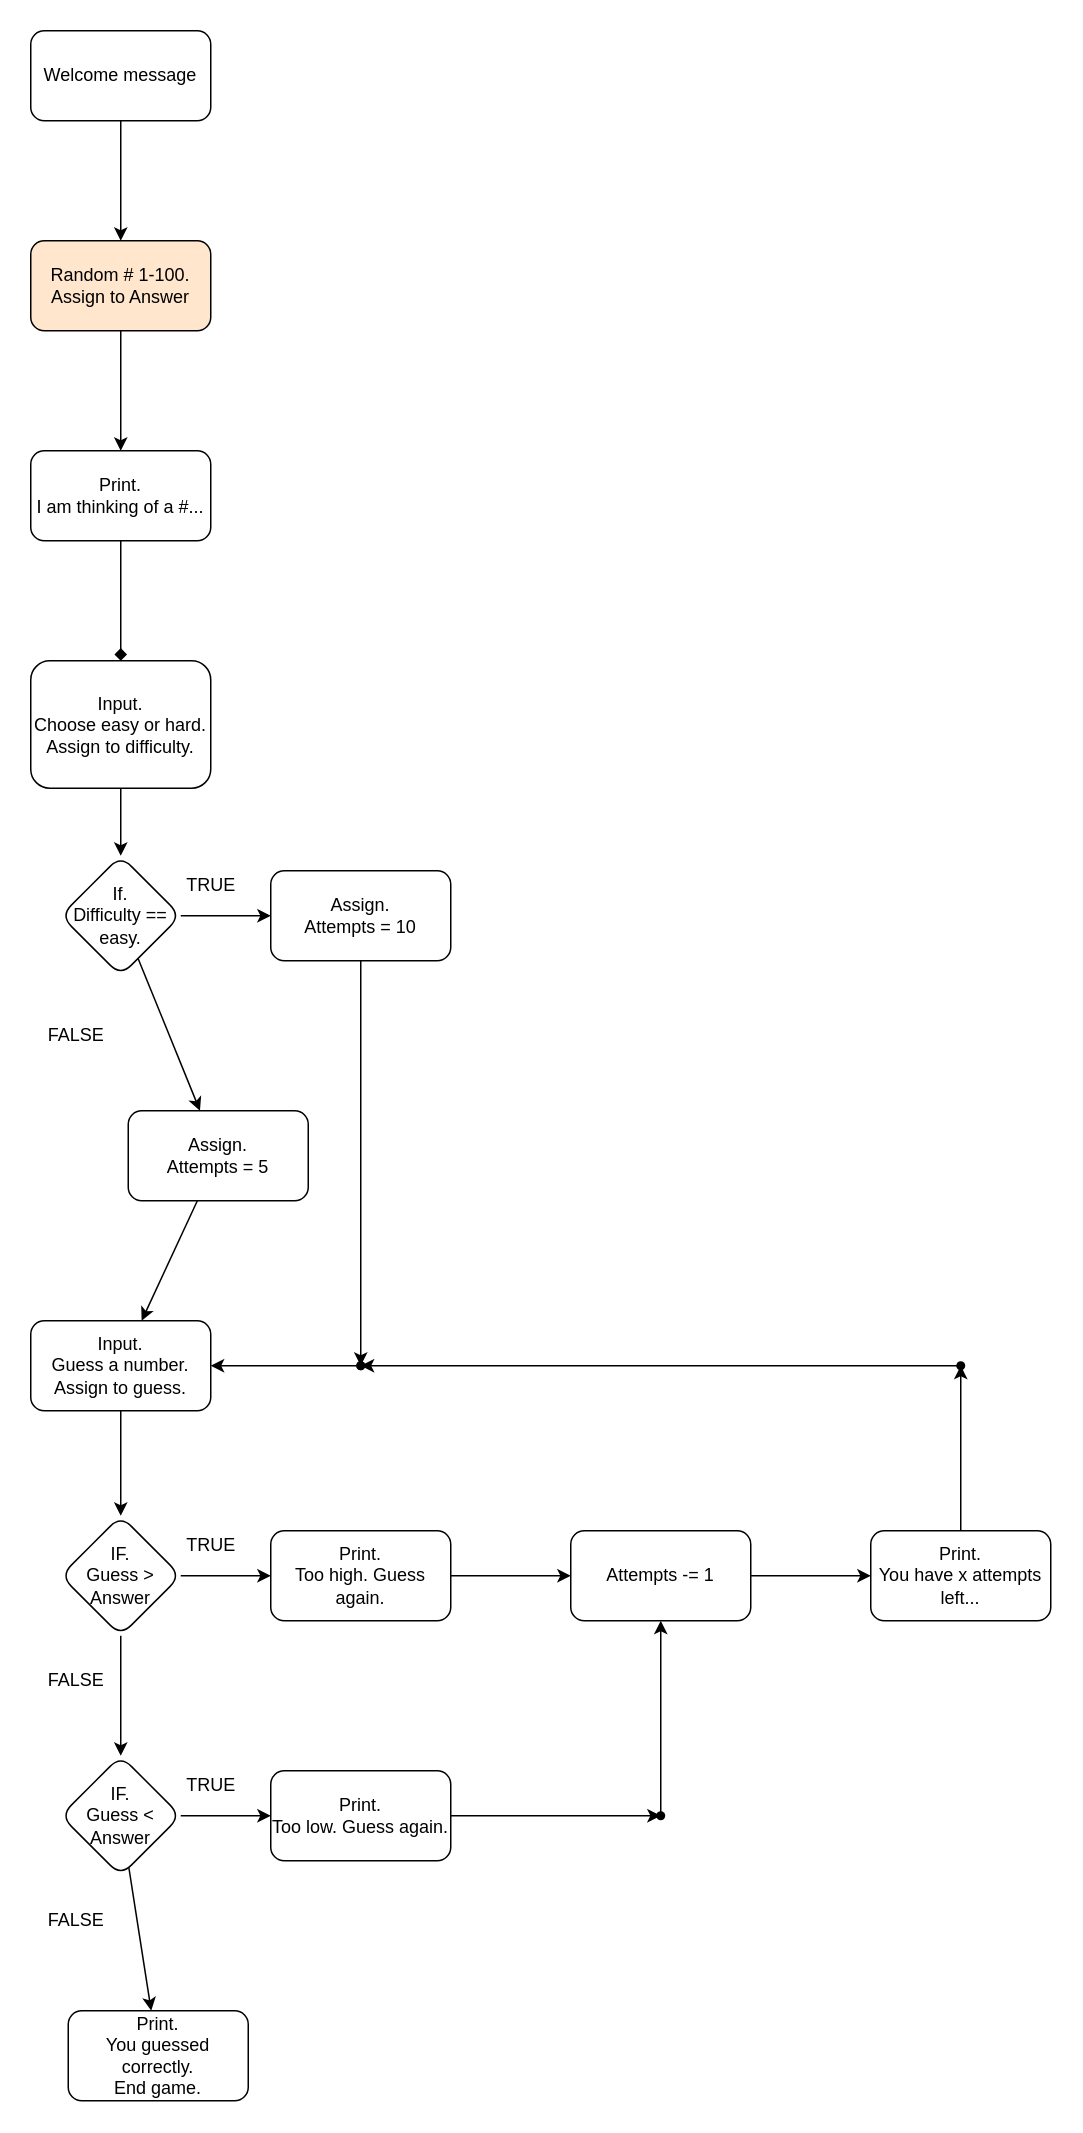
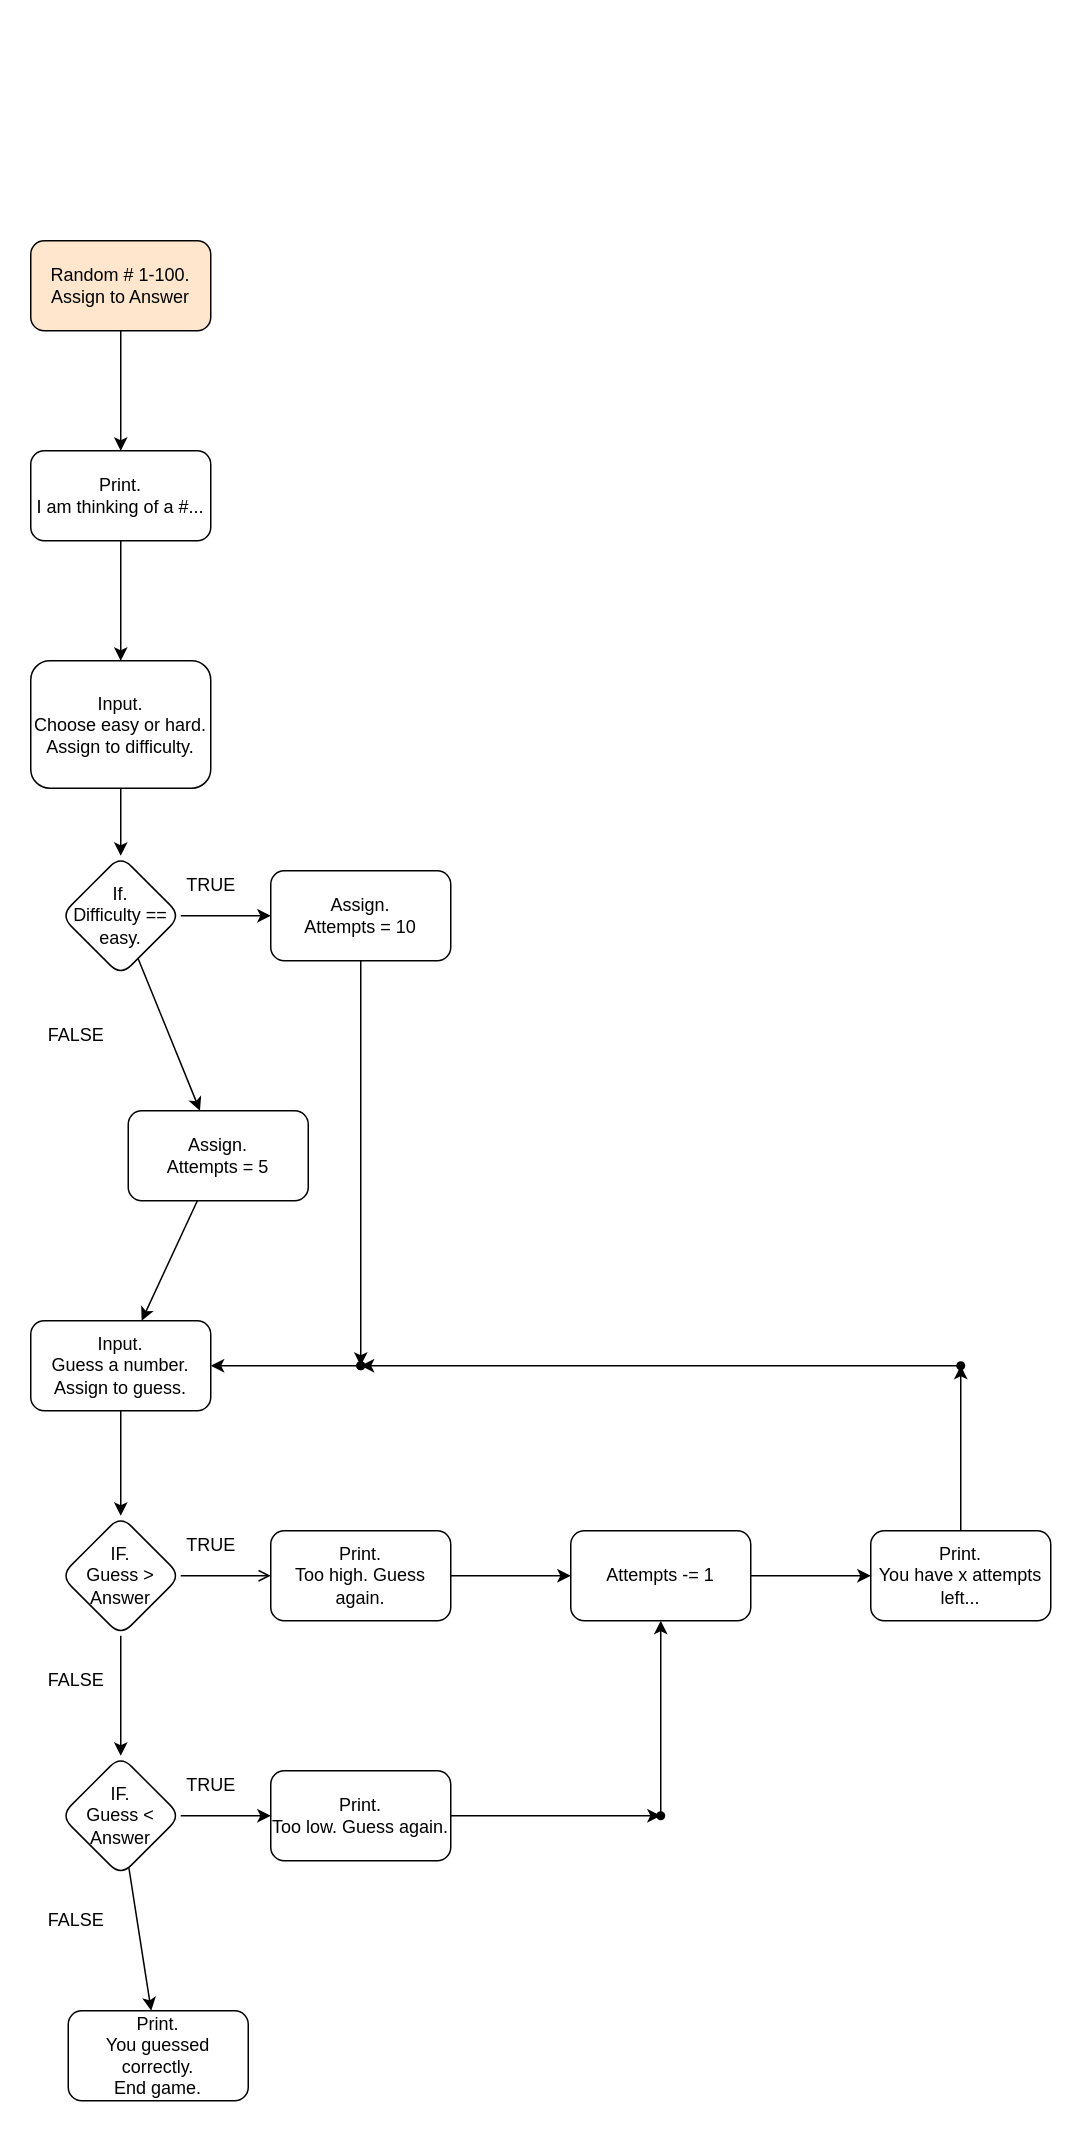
  <mxCell id="0" />
  <mxCell id="1" parent="0" />
- <mxCell id="2" value="" style="edgeStyle=none;html=1;" edge="1" parent="1" source="3" target="5"><mxGeometry relative="1" as="geometry" /></mxCell>
- <mxCell id="3" value="Welcome message" style="rounded=1;whiteSpace=wrap;html=1;" vertex="1" parent="1"><mxGeometry x="20" y="20" width="120" height="60" as="geometry" /></mxCell>
  <mxCell id="4" value="" style="edgeStyle=none;html=1;" edge="1" parent="1" source="5" target="7"><mxGeometry relative="1" as="geometry" /></mxCell>
  <mxCell id="5" value="Random # 1-100.&lt;br&gt;Assign to Answer" style="whiteSpace=wrap;html=1;rounded=1;fillColor=#ffe6cc;" vertex="1" parent="1"><mxGeometry x="20" y="160" width="120" height="60" as="geometry" /></mxCell>
- <mxCell id="6" value="" style="edgeStyle=none;html=1;endArrow=diamond;" edge="1" parent="1" source="7" target="9"><mxGeometry relative="1" as="geometry" /></mxCell>
+ <mxCell id="6" value="" style="edgeStyle=none;html=1;" edge="1" parent="1" source="7" target="9"><mxGeometry relative="1" as="geometry" /></mxCell>
  <mxCell id="7" value="Print.&lt;br&gt;I am thinking of a #..." style="whiteSpace=wrap;html=1;rounded=1;" vertex="1" parent="1"><mxGeometry x="20" y="300" width="120" height="60" as="geometry" /></mxCell>
  <mxCell id="8" value="" style="edgeStyle=none;html=1;" edge="1" parent="1" source="9" target="12"><mxGeometry relative="1" as="geometry" /></mxCell>
  <mxCell id="9" value="Input.&lt;br&gt;Choose easy or hard.&lt;br&gt;Assign to difficulty." style="whiteSpace=wrap;html=1;rounded=1;" vertex="1" parent="1"><mxGeometry x="20" y="440" width="120" height="85" as="geometry" /></mxCell>
  <mxCell id="10" value="" style="edgeStyle=none;html=1;" edge="1" parent="1" source="12" target="14"><mxGeometry relative="1" as="geometry" /></mxCell>
  <mxCell id="11" value="" style="edgeStyle=none;html=1;" edge="1" parent="1" source="12" target="17"><mxGeometry relative="1" as="geometry" /></mxCell>
  <mxCell id="12" value="If.&lt;br&gt;Difficulty == easy." style="rhombus;whiteSpace=wrap;html=1;rounded=1;" vertex="1" parent="1"><mxGeometry x="40" y="570" width="80" height="80" as="geometry" /></mxCell>
  <mxCell id="13" value="" style="edgeStyle=none;html=1;" edge="1" parent="1" source="14" target="22"><mxGeometry relative="1" as="geometry" /></mxCell>
  <mxCell id="14" value="Assign.&lt;br&gt;Attempts = 10" style="whiteSpace=wrap;html=1;rounded=1;" vertex="1" parent="1"><mxGeometry x="180" y="580" width="120" height="60" as="geometry" /></mxCell>
  <mxCell id="15" value="TRUE" style="text;html=1;align=center;verticalAlign=middle;resizable=0;points=[];autosize=1;strokeColor=none;" vertex="1" parent="1"><mxGeometry x="115" y="580" width="50" height="20" as="geometry" /></mxCell>
  <mxCell id="16" value="" style="edgeStyle=none;html=1;" edge="1" parent="1" source="17" target="20"><mxGeometry relative="1" as="geometry" /></mxCell>
  <mxCell id="17" value="Assign.&lt;br&gt;Attempts = 5" style="whiteSpace=wrap;html=1;rounded=1;" vertex="1" parent="1"><mxGeometry x="85" y="740" width="120" height="60" as="geometry" /></mxCell>
  <mxCell id="18" value="FALSE" style="text;html=1;align=center;verticalAlign=middle;resizable=0;points=[];autosize=1;strokeColor=none;" vertex="1" parent="1"><mxGeometry x="25" y="680" width="50" height="20" as="geometry" /></mxCell>
  <mxCell id="19" value="" style="edgeStyle=none;html=1;" edge="1" parent="1" source="20" target="25"><mxGeometry relative="1" as="geometry" /></mxCell>
  <mxCell id="20" value="Input.&lt;br&gt;Guess a number.&lt;br&gt;Assign to guess." style="whiteSpace=wrap;html=1;rounded=1;" vertex="1" parent="1"><mxGeometry x="20" y="880" width="120" height="60" as="geometry" /></mxCell>
  <mxCell id="21" value="" style="edgeStyle=none;html=1;" edge="1" parent="1" source="22" target="20"><mxGeometry relative="1" as="geometry" /></mxCell>
  <mxCell id="22" value="" style="shape=waypoint;size=6;pointerEvents=1;points=[];fillColor=#2a2a2a;resizable=0;rotatable=0;perimeter=centerPerimeter;snapToPoint=1;rounded=1;" vertex="1" parent="1"><mxGeometry x="220" y="890" width="40" height="40" as="geometry" /></mxCell>
- <mxCell id="23" value="" style="edgeStyle=none;html=1;" edge="1" parent="1" source="25" target="27"><mxGeometry relative="1" as="geometry" /></mxCell>
+ <mxCell id="23" value="" style="edgeStyle=none;html=1;endArrow=open;" edge="1" parent="1" source="25" target="27"><mxGeometry relative="1" as="geometry" /></mxCell>
  <mxCell id="24" value="" style="edgeStyle=none;html=1;" edge="1" parent="1" source="25" target="38"><mxGeometry relative="1" as="geometry" /></mxCell>
  <mxCell id="25" value="IF.&lt;br&gt;Guess &amp;gt; Answer" style="rhombus;whiteSpace=wrap;html=1;rounded=1;" vertex="1" parent="1"><mxGeometry x="40" y="1010" width="80" height="80" as="geometry" /></mxCell>
  <mxCell id="26" value="" style="edgeStyle=none;html=1;" edge="1" parent="1" source="27" target="29"><mxGeometry relative="1" as="geometry" /></mxCell>
  <mxCell id="27" value="Print.&lt;br&gt;Too high. Guess again." style="whiteSpace=wrap;html=1;rounded=1;" vertex="1" parent="1"><mxGeometry x="180" y="1020" width="120" height="60" as="geometry" /></mxCell>
  <mxCell id="28" value="" style="edgeStyle=none;html=1;" edge="1" parent="1" source="29" target="31"><mxGeometry relative="1" as="geometry" /></mxCell>
  <mxCell id="29" value="Attempts -= 1" style="whiteSpace=wrap;html=1;rounded=1;" vertex="1" parent="1"><mxGeometry x="380" y="1020" width="120" height="60" as="geometry" /></mxCell>
  <mxCell id="30" value="" style="edgeStyle=none;html=1;" edge="1" parent="1" source="31" target="33"><mxGeometry relative="1" as="geometry" /></mxCell>
  <mxCell id="31" value="Print.&lt;br&gt;You have x attempts left..." style="whiteSpace=wrap;html=1;rounded=1;" vertex="1" parent="1"><mxGeometry x="580" y="1020" width="120" height="60" as="geometry" /></mxCell>
  <mxCell id="32" value="" style="edgeStyle=none;html=1;" edge="1" parent="1" source="33" target="34"><mxGeometry relative="1" as="geometry" /></mxCell>
  <mxCell id="33" value="" style="shape=waypoint;size=6;pointerEvents=1;points=[];fillColor=#2a2a2a;resizable=0;rotatable=0;perimeter=centerPerimeter;snapToPoint=1;rounded=1;" vertex="1" parent="1"><mxGeometry x="620" y="890" width="40" height="40" as="geometry" /></mxCell>
  <mxCell id="34" value="" style="shape=waypoint;size=6;pointerEvents=1;points=[];fillColor=#2a2a2a;resizable=0;rotatable=0;perimeter=centerPerimeter;snapToPoint=1;rounded=1;" vertex="1" parent="1"><mxGeometry x="220" y="890" width="40" height="40" as="geometry" /></mxCell>
  <mxCell id="35" value="TRUE" style="text;html=1;align=center;verticalAlign=middle;resizable=0;points=[];autosize=1;strokeColor=none;" vertex="1" parent="1"><mxGeometry x="115" y="1020" width="50" height="20" as="geometry" /></mxCell>
  <mxCell id="36" value="" style="edgeStyle=none;html=1;" edge="1" parent="1" source="38" target="41"><mxGeometry relative="1" as="geometry" /></mxCell>
  <mxCell id="37" value="" style="edgeStyle=none;html=1;" edge="1" parent="1" source="38" target="45"><mxGeometry relative="1" as="geometry" /></mxCell>
  <mxCell id="38" value="IF.&lt;br&gt;Guess &amp;lt; Answer" style="rhombus;whiteSpace=wrap;html=1;rounded=1;" vertex="1" parent="1"><mxGeometry x="40" y="1170" width="80" height="80" as="geometry" /></mxCell>
  <mxCell id="39" value="FALSE" style="text;html=1;align=center;verticalAlign=middle;resizable=0;points=[];autosize=1;strokeColor=none;" vertex="1" parent="1"><mxGeometry x="25" y="1110" width="50" height="20" as="geometry" /></mxCell>
  <mxCell id="40" value="" style="edgeStyle=none;html=1;" edge="1" parent="1" source="41" target="44"><mxGeometry relative="1" as="geometry" /></mxCell>
  <mxCell id="41" value="Print.&lt;br&gt;Too low. Guess again." style="whiteSpace=wrap;html=1;rounded=1;" vertex="1" parent="1"><mxGeometry x="180" y="1180" width="120" height="60" as="geometry" /></mxCell>
  <mxCell id="42" value="TRUE" style="text;html=1;align=center;verticalAlign=middle;resizable=0;points=[];autosize=1;strokeColor=none;" vertex="1" parent="1"><mxGeometry x="115" y="1180" width="50" height="20" as="geometry" /></mxCell>
  <mxCell id="43" value="" style="edgeStyle=none;html=1;" edge="1" parent="1" source="44" target="29"><mxGeometry relative="1" as="geometry" /></mxCell>
  <mxCell id="44" value="" style="shape=waypoint;size=6;pointerEvents=1;points=[];fillColor=#2a2a2a;resizable=0;rotatable=0;perimeter=centerPerimeter;snapToPoint=1;rounded=1;" vertex="1" parent="1"><mxGeometry x="420" y="1190" width="40" height="40" as="geometry" /></mxCell>
  <mxCell id="45" value="Print.&lt;br&gt;You guessed correctly.&lt;br&gt;End game." style="whiteSpace=wrap;html=1;rounded=1;" vertex="1" parent="1"><mxGeometry x="45" y="1340" width="120" height="60" as="geometry" /></mxCell>
  <mxCell id="46" value="FALSE" style="text;html=1;align=center;verticalAlign=middle;resizable=0;points=[];autosize=1;strokeColor=none;" vertex="1" parent="1"><mxGeometry x="25" y="1270" width="50" height="20" as="geometry" /></mxCell>
